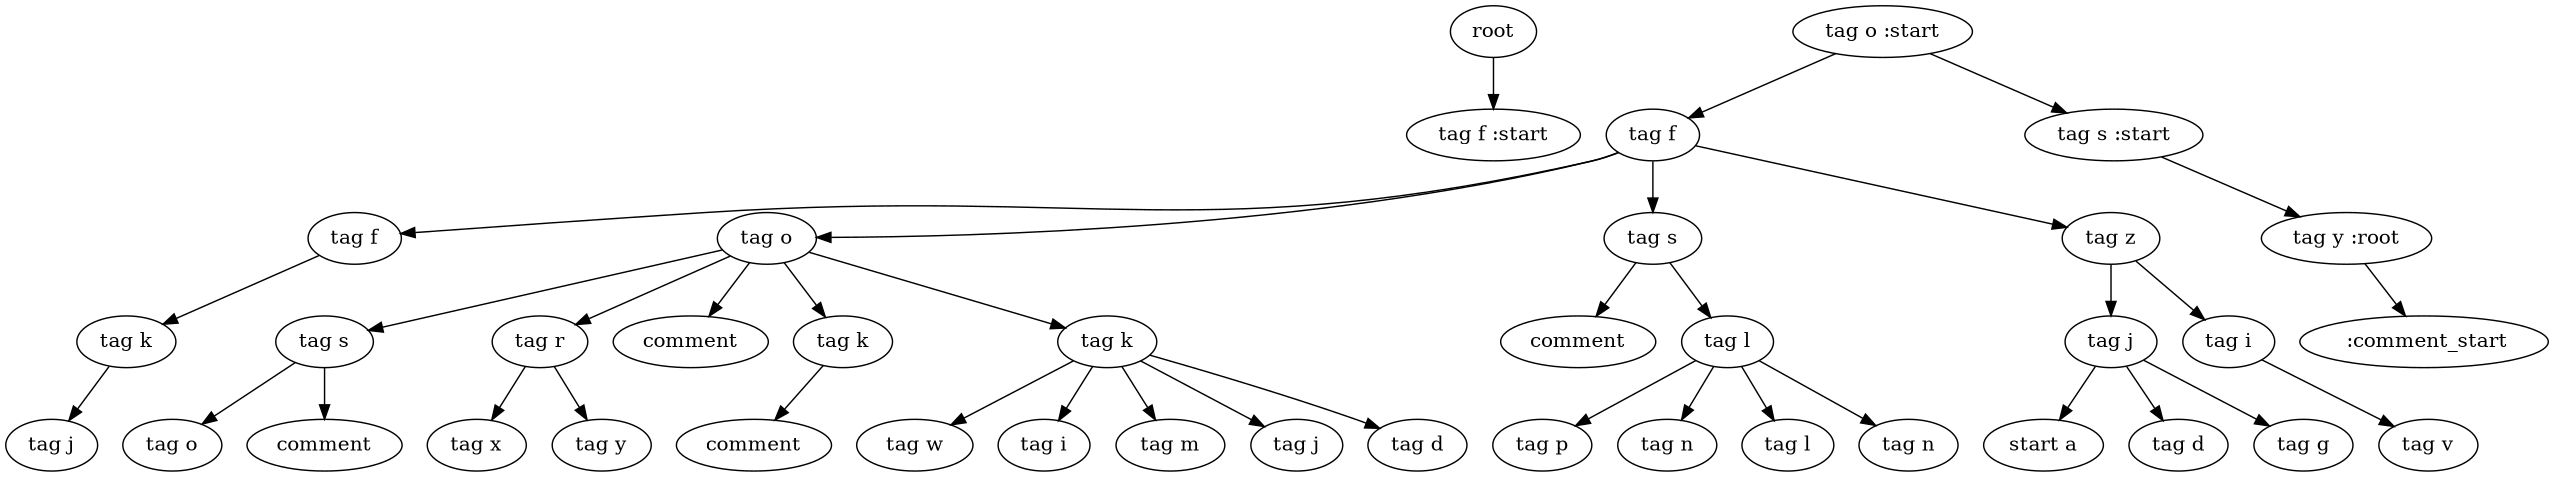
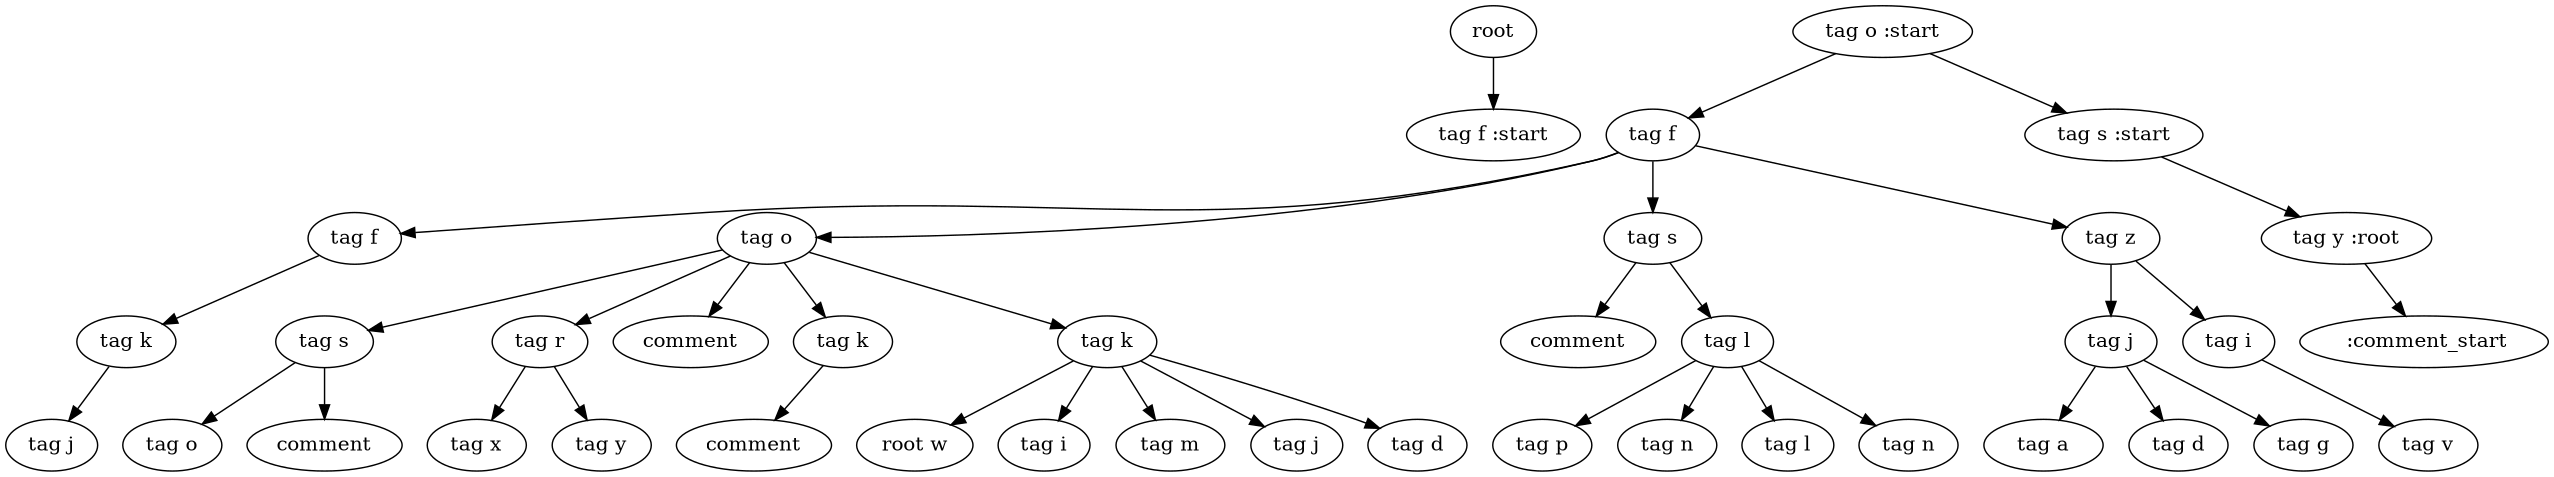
  digraph {
    n1 [label=root]
    n2 [label="tag f :start"]
    n3 [label="tag o :start"]
    n4 [label="tag f"]
    n5 [label="tag s :start"]
    n6 [label="tag f"]
    n7 [label="tag o"]
    n8 [label="tag s"]
    n9 [label="tag z"]
    n10 [label="tag y :root"]
    n11 [label="tag k"]
    n12 [label="tag s"]
    n13 [label="tag r"]
    n14 [label=comment]
    n15 [label="tag k"]
    n16 [label="tag k"]
    n17 [label=comment]
    n18 [label="tag l"]
    n19 [label="tag j"]
    n20 [label="tag i"]
    n21 [label="tag j"]
    n22 [label="tag o"]
    n23 [label=comment]
    n24 [label="tag x"]
    n25 [label="tag y"]
    n26 [label=comment]
-   n27 [label="tag w"]
+   n27 [label="root w"]
    n28 [label="tag i"]
    n29 [label="tag m"]
    n30 [label="tag j"]
    n31 [label="tag d"]
    n32 [label="tag p"]
    n33 [label="tag n"]
    n34 [label="tag l"]
    n35 [label="tag n"]
-   n36 [label="start a"]
+   n36 [label="tag a"]
    n37 [label="tag d"]
    n38 [label="tag g"]
    n39 [label="tag v"]
    n40 [label=" :comment_start"]
    n1 -> n2
    n3 -> n4
    n3 -> n5
    n4 -> n6
    n4 -> n7
    n4 -> n8
    n4 -> n9
    n5 -> n10
    n6 -> n11
    n7 -> n12
    n7 -> n13
    n7 -> n14
    n7 -> n15
    n7 -> n16
    n8 -> n17
    n8 -> n18
    n9 -> n19
    n9 -> n20
    n10 -> n40
    n11 -> n21
    n12 -> n22
    n12 -> n23
    n13 -> n24
    n13 -> n25
    n15 -> n26
    n16 -> n27
    n16 -> n28
    n16 -> n29
    n16 -> n30
    n16 -> n31
    n18 -> n32
    n18 -> n33
    n18 -> n34
    n18 -> n35
    n19 -> n36
    n19 -> n37
    n19 -> n38
    n20 -> n39
  }
